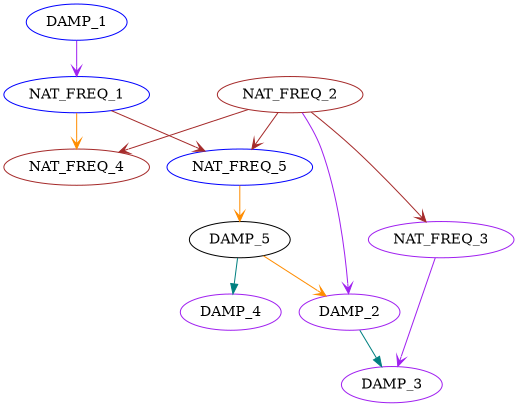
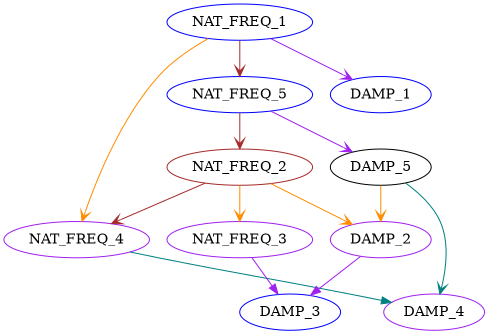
  strict digraph {
    node [color=blue]
    edge [arrowhead=vee color=darkorange]
-   NAT_FREQ_4 [color=brown]
+   NAT_FREQ_4 [color=purple]
    NAT_FREQ_1
    NAT_FREQ_5
    DAMP_1
    DAMP_4 [color=purple]
    DAMP_5 [color=black]
    DAMP_2 [color=purple]
    NAT_FREQ_2 [color=brown]
    NAT_FREQ_3 [color=purple]
-   DAMP_3 [color=purple]
+   DAMP_3
+   NAT_FREQ_4 -> DAMP_4 [arrowhead=normal color=teal]
    NAT_FREQ_1 -> NAT_FREQ_4
    NAT_FREQ_1 -> NAT_FREQ_5 [color=brown]
-   DAMP_1 -> NAT_FREQ_1 [color=purple]
-   NAT_FREQ_5 -> DAMP_5
-   DAMP_5 -> DAMP_4 [arrowhead=normal color=teal]
+   NAT_FREQ_1 -> DAMP_1 [color=purple]
+   NAT_FREQ_5 -> DAMP_5 [color=purple]
+   DAMP_5 -> DAMP_4 [color=teal]
    DAMP_5 -> DAMP_2
-   DAMP_2 -> DAMP_3 [arrowhead=normal color=teal]
+   DAMP_2 -> DAMP_3 [arrowhead=normal color=purple]
    NAT_FREQ_2 -> NAT_FREQ_4 [color=brown]
-   NAT_FREQ_2 -> NAT_FREQ_5 [color=brown]
-   NAT_FREQ_2 -> DAMP_2 [color=purple]
-   NAT_FREQ_2 -> NAT_FREQ_3 [color=brown]
-   NAT_FREQ_3 -> DAMP_3 [color=purple]
+   NAT_FREQ_5 -> NAT_FREQ_2 [color=brown]
+   NAT_FREQ_2 -> DAMP_2
+   NAT_FREQ_2 -> NAT_FREQ_3
+   NAT_FREQ_3 -> DAMP_3 [arrowhead=normal color=purple]
  }
